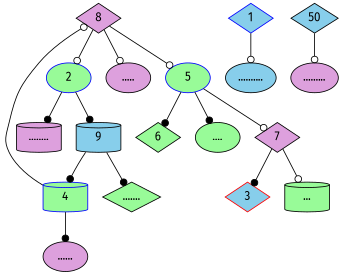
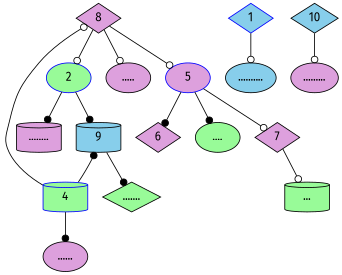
  digraph {
    fontname="Fira Sans"
    node [fillcolor=plum fontname="Fira Sans" shape=diamond style=filled]
    edge [arrowhead=odot fontname="Fira Sans"]
-   3 [color=red fillcolor=skyblue]
    1 [color=blue fillcolor=skyblue]
    ".........." [fillcolor=skyblue shape=ellipse]
-   10 [fillcolor=skyblue label=50]
+   10 [fillcolor=skyblue]
    "........." [shape=ellipse]
    2 [color=blue fillcolor=palegreen shape=ellipse]
    "........" [shape=cylinder]
    9 [fillcolor=skyblue shape=cylinder]
    "......." [fillcolor=palegreen]
    4 [color=blue fillcolor=palegreen shape=cylinder]
    "......" [shape=ellipse]
    8
    "....." [shape=ellipse]
-   5 [color=blue fillcolor=palegreen shape=ellipse]
-   6 [fillcolor=palegreen]
+   5 [color=blue shape=ellipse]
+   6
    "...." [fillcolor=palegreen shape=ellipse]
    7
    "..." [fillcolor=palegreen shape=cylinder]
    1 -> ".........."
    10 -> "........."
    2 -> "........" [arrowhead=dot]
    2 -> 9 [arrowhead=dot]
    9 -> "......." [arrowhead=dot]
-   9 -> 4 [arrowhead=dot]
+   4 -> 9 [arrowhead=dot]
    4 -> "......" [arrowhead=dot]
    4 -> 8
    8 -> 2
    8 -> "....."
    8 -> 5
    5 -> 6 [arrowhead=dot]
    5 -> "...." [arrowhead=dot]
    5 -> 7
-   7 -> 3 [arrowhead=dot]
    7 -> "..."
  }
